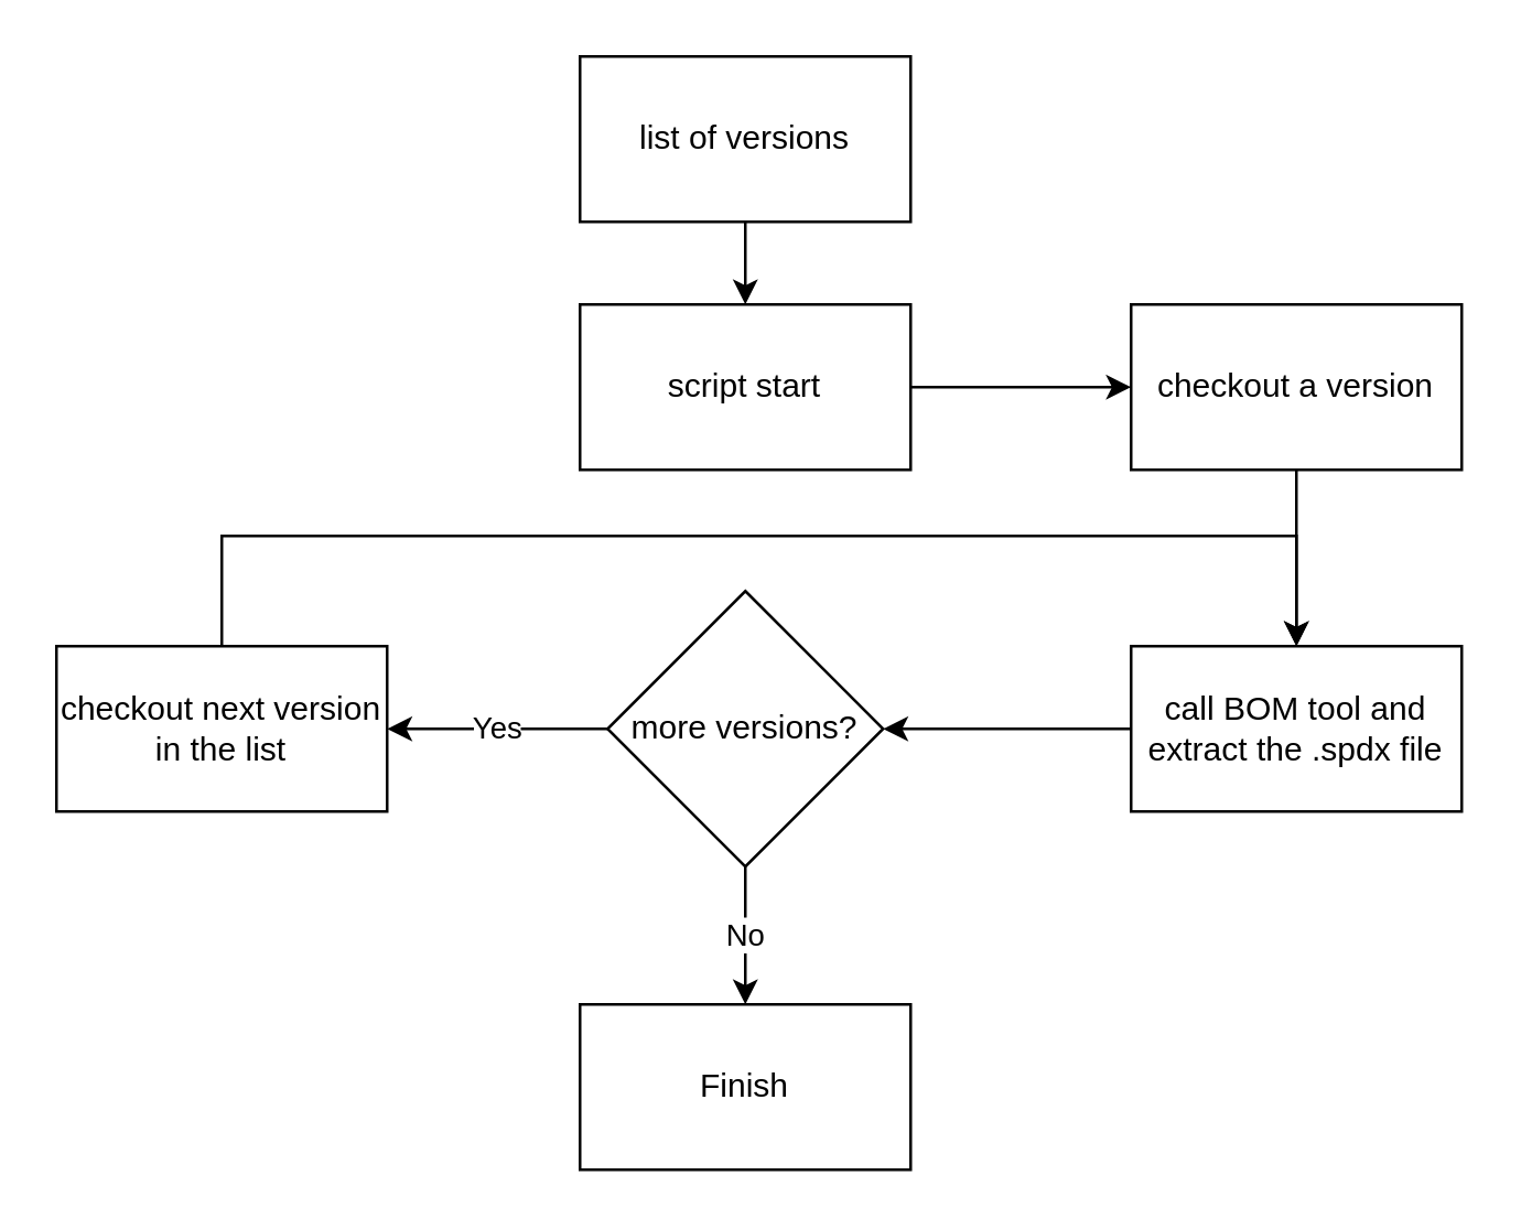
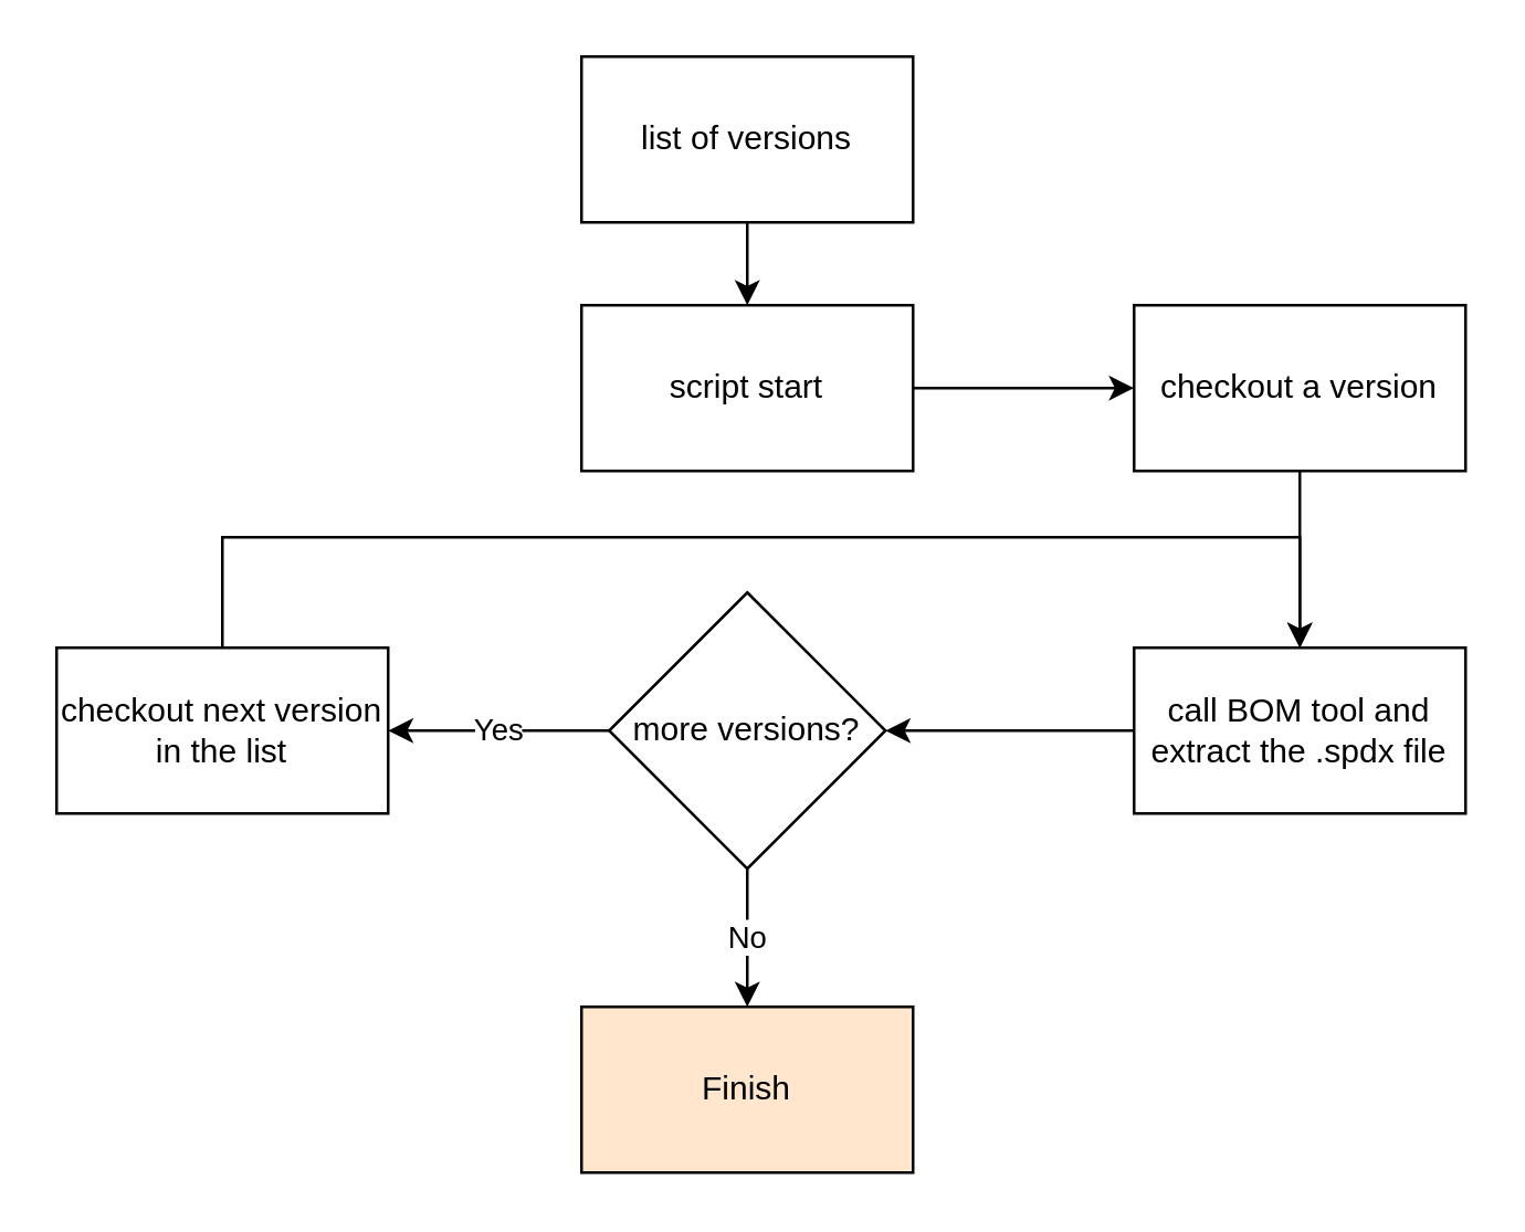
  <mxCell id="0" />
  <mxCell id="1" parent="0" />
  <mxCell id="2" style="edgeStyle=orthogonalEdgeStyle;rounded=0;orthogonalLoop=1;jettySize=auto;html=1;exitX=0.5;exitY=1;exitDx=0;exitDy=0;entryX=0.5;entryY=0;entryDx=0;entryDy=0;" edge="1" parent="1" source="3" target="5"><mxGeometry relative="1" as="geometry" /></mxCell>
  <mxCell id="3" value="list of versions" style="rounded=0;whiteSpace=wrap;html=1;" vertex="1" parent="1"><mxGeometry x="210" y="20" width="120" height="60" as="geometry" /></mxCell>
  <mxCell id="4" style="edgeStyle=orthogonalEdgeStyle;rounded=0;orthogonalLoop=1;jettySize=auto;html=1;exitX=1;exitY=0.5;exitDx=0;exitDy=0;entryX=0;entryY=0.5;entryDx=0;entryDy=0;" edge="1" parent="1" source="5" target="7"><mxGeometry relative="1" as="geometry" /></mxCell>
  <mxCell id="5" value="script start" style="rounded=0;whiteSpace=wrap;html=1;" vertex="1" parent="1"><mxGeometry x="210" y="110" width="120" height="60" as="geometry" /></mxCell>
  <mxCell id="6" style="edgeStyle=orthogonalEdgeStyle;rounded=0;orthogonalLoop=1;jettySize=auto;html=1;exitX=0.5;exitY=1;exitDx=0;exitDy=0;entryX=0.5;entryY=0;entryDx=0;entryDy=0;" edge="1" parent="1" source="7" target="9"><mxGeometry relative="1" as="geometry" /></mxCell>
  <mxCell id="7" value="checkout a version" style="rounded=0;whiteSpace=wrap;html=1;" vertex="1" parent="1"><mxGeometry x="410" y="110" width="120" height="60" as="geometry" /></mxCell>
  <mxCell id="8" style="edgeStyle=orthogonalEdgeStyle;rounded=0;orthogonalLoop=1;jettySize=auto;html=1;exitX=0;exitY=0.5;exitDx=0;exitDy=0;entryX=1;entryY=0.5;entryDx=0;entryDy=0;" edge="1" parent="1" source="9" target="14"><mxGeometry relative="1" as="geometry" /></mxCell>
  <mxCell id="9" value="call BOM tool and extract the .spdx file" style="rounded=0;whiteSpace=wrap;html=1;" vertex="1" parent="1"><mxGeometry x="410" y="234" width="120" height="60" as="geometry" /></mxCell>
  <mxCell id="10" style="edgeStyle=orthogonalEdgeStyle;rounded=0;orthogonalLoop=1;jettySize=auto;html=1;exitX=0.5;exitY=0;exitDx=0;exitDy=0;entryX=0.5;entryY=0;entryDx=0;entryDy=0;" edge="1" parent="1" source="11" target="9"><mxGeometry relative="1" as="geometry"><Array as="points"><mxPoint x="80" y="194" /><mxPoint x="470" y="194" /></Array></mxGeometry></mxCell>
  <mxCell id="11" value="checkout next version in the list" style="rounded=0;whiteSpace=wrap;html=1;" vertex="1" parent="1"><mxGeometry x="20" y="234" width="120" height="60" as="geometry" /></mxCell>
  <mxCell id="12" value="Yes" style="edgeStyle=orthogonalEdgeStyle;rounded=0;orthogonalLoop=1;jettySize=auto;html=1;exitX=0;exitY=0.5;exitDx=0;exitDy=0;entryX=1;entryY=0.5;entryDx=0;entryDy=0;" edge="1" parent="1" source="14" target="11"><mxGeometry relative="1" as="geometry" /></mxCell>
  <mxCell id="13" value="No" style="edgeStyle=orthogonalEdgeStyle;rounded=0;orthogonalLoop=1;jettySize=auto;html=1;exitX=0.5;exitY=1;exitDx=0;exitDy=0;entryX=0.5;entryY=0;entryDx=0;entryDy=0;" edge="1" parent="1" source="14" target="15"><mxGeometry relative="1" as="geometry" /></mxCell>
  <mxCell id="14" value="more versions?" style="rhombus;whiteSpace=wrap;html=1;" vertex="1" parent="1"><mxGeometry x="220" y="214" width="100" height="100" as="geometry" /></mxCell>
- <mxCell id="15" value="Finish" style="rounded=0;whiteSpace=wrap;html=1;" vertex="1" parent="1"><mxGeometry x="210" y="364" width="120" height="60" as="geometry" /></mxCell>
+ <mxCell id="15" value="Finish" style="rounded=0;whiteSpace=wrap;html=1;fillColor=#ffe6cc;" vertex="1" parent="1"><mxGeometry x="210" y="364" width="120" height="60" as="geometry" /></mxCell>
